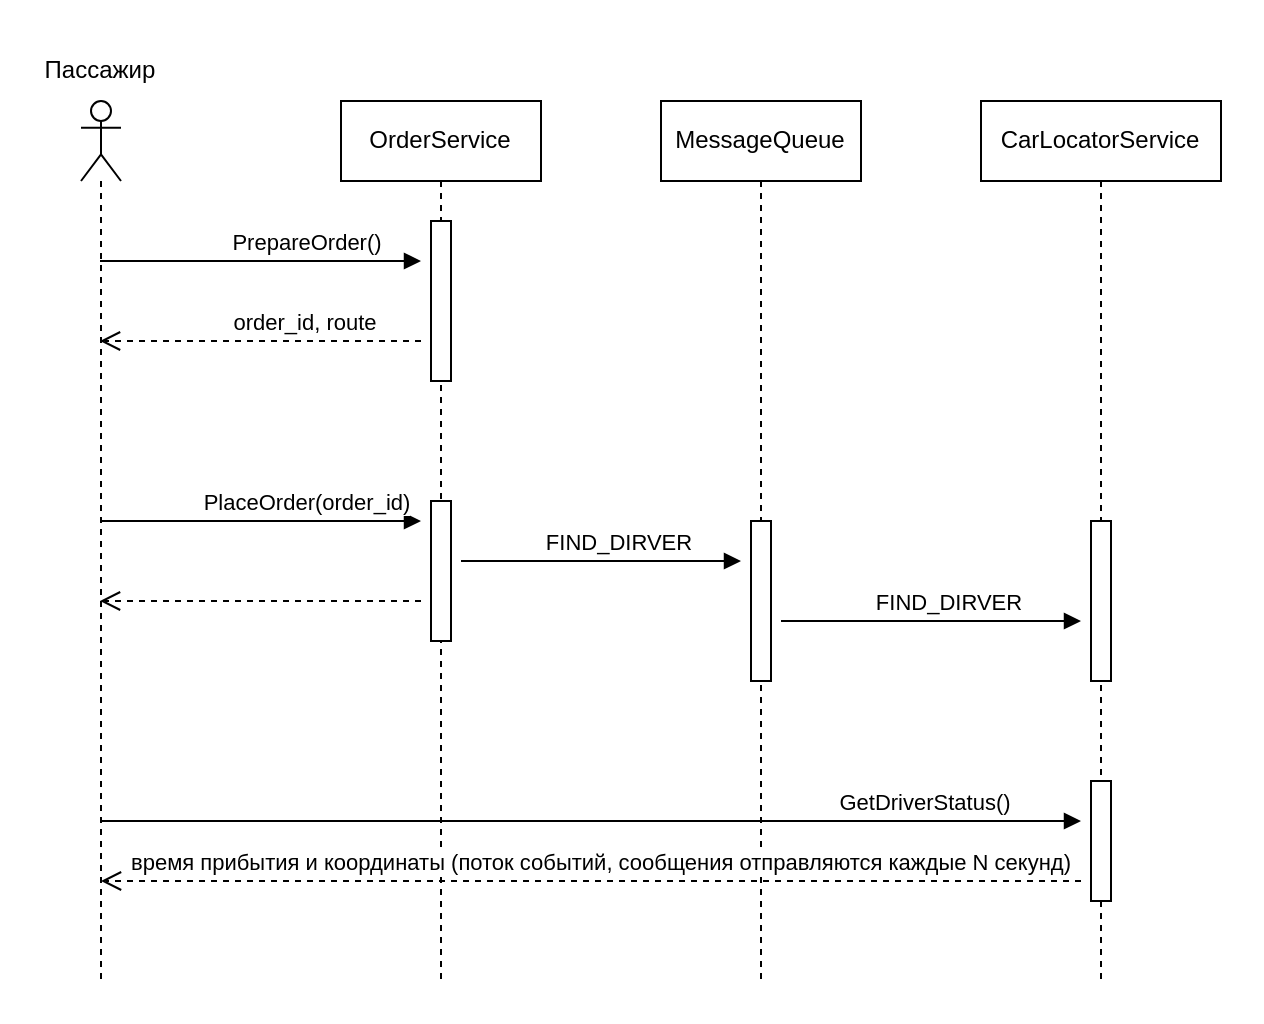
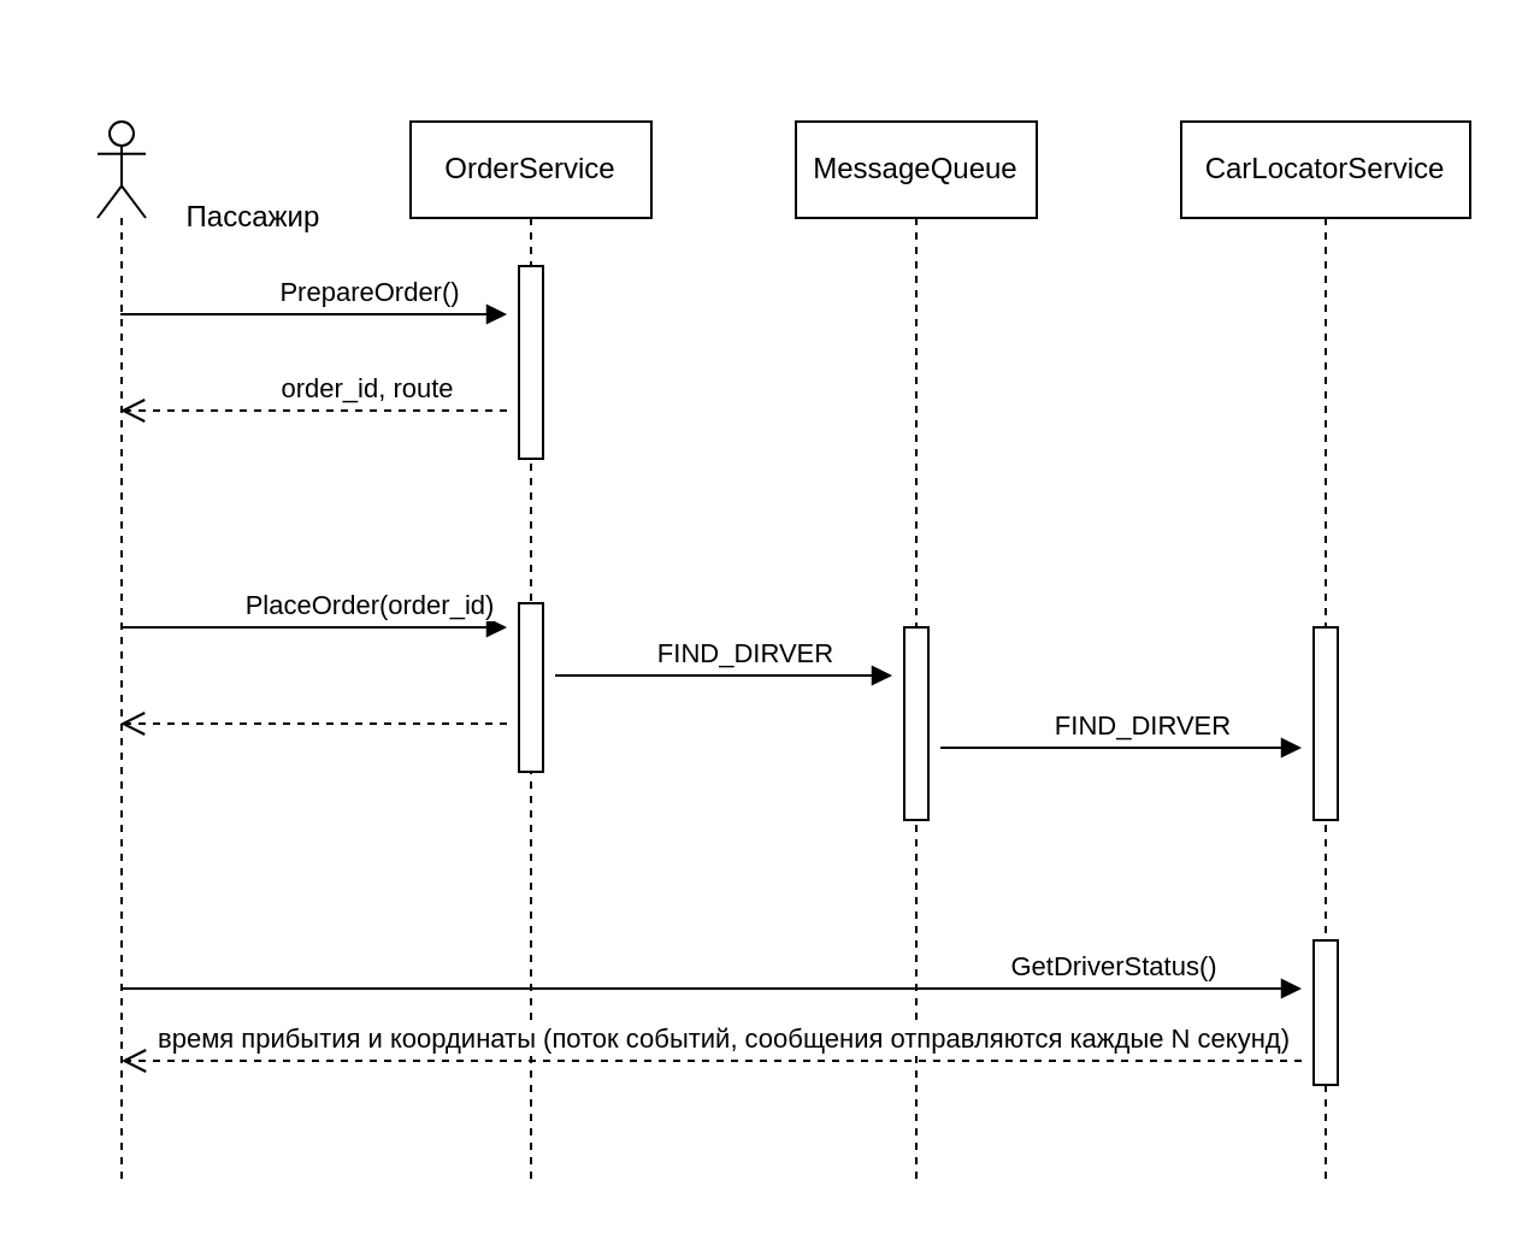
  <mxCell id="0" />
  <mxCell id="1" parent="0" />
  <mxCell id="2" value="" style="shape=umlLifeline;perimeter=lifelinePerimeter;whiteSpace=wrap;html=1;container=1;dropTarget=0;collapsible=0;recursiveResize=0;outlineConnect=0;portConstraint=eastwest;newEdgeStyle={&quot;curved&quot;:0,&quot;rounded&quot;:0};participant=umlActor;" parent="1" vertex="1"><mxGeometry x="40" y="50" width="20" height="440" as="geometry" /></mxCell>
- <mxCell id="3" value="Пассажир" style="text;html=1;strokeColor=none;fillColor=none;align=center;verticalAlign=middle;whiteSpace=wrap;rounded=0;" parent="1" vertex="1"><mxGeometry x="20" y="20" width="60" height="30" as="geometry" /></mxCell>
+ <mxCell id="3" value="Пассажир" style="text;html=1;strokeColor=none;fillColor=none;align=center;verticalAlign=middle;whiteSpace=wrap;rounded=0;" parent="1" vertex="1"><mxGeometry x="75" y="75" width="60" height="30" as="geometry" /></mxCell>
  <mxCell id="4" value="OrderService" style="shape=umlLifeline;perimeter=lifelinePerimeter;whiteSpace=wrap;html=1;container=1;dropTarget=0;collapsible=0;recursiveResize=0;outlineConnect=0;portConstraint=eastwest;newEdgeStyle={&quot;curved&quot;:0,&quot;rounded&quot;:0};" parent="1" vertex="1"><mxGeometry x="170" y="50" width="100" height="440" as="geometry" /></mxCell>
  <mxCell id="5" value="" style="html=1;points=[[0,0,0,0,5],[0,1,0,0,-5],[1,0,0,0,5],[1,1,0,0,-5]];perimeter=orthogonalPerimeter;outlineConnect=0;targetShapes=umlLifeline;portConstraint=eastwest;newEdgeStyle={&quot;curved&quot;:0,&quot;rounded&quot;:0};" parent="4" vertex="1"><mxGeometry x="45" y="60" width="10" height="80" as="geometry" /></mxCell>
  <mxCell id="6" value="" style="html=1;points=[[0,0,0,0,5],[0,1,0,0,-5],[1,0,0,0,5],[1,1,0,0,-5]];perimeter=orthogonalPerimeter;outlineConnect=0;targetShapes=umlLifeline;portConstraint=eastwest;newEdgeStyle={&quot;curved&quot;:0,&quot;rounded&quot;:0};" parent="4" vertex="1"><mxGeometry x="45" y="200" width="10" height="70" as="geometry" /></mxCell>
  <mxCell id="7" value="PrepareOrder()" style="html=1;verticalAlign=bottom;endArrow=block;curved=0;rounded=0;" parent="1" source="2" edge="1"><mxGeometry x="0.283" width="80" relative="1" as="geometry"><mxPoint x="-30" y="130" as="sourcePoint" /><mxPoint x="210" y="130" as="targetPoint" /><mxPoint as="offset" /></mxGeometry></mxCell>
  <mxCell id="8" value="order_id, route" style="html=1;verticalAlign=bottom;endArrow=open;dashed=1;endSize=8;curved=0;rounded=0;" parent="1" target="2" edge="1"><mxGeometry x="-0.283" relative="1" as="geometry"><mxPoint x="210" y="170" as="sourcePoint" /><mxPoint x="-30" y="170" as="targetPoint" /><mxPoint as="offset" /></mxGeometry></mxCell>
  <mxCell id="9" value="PlaceOrder(order_id)" style="html=1;verticalAlign=bottom;endArrow=block;curved=0;rounded=0;" parent="1" edge="1"><mxGeometry x="0.283" width="80" relative="1" as="geometry"><mxPoint x="50" y="260" as="sourcePoint" /><mxPoint x="210" y="260" as="targetPoint" /><mxPoint as="offset" /></mxGeometry></mxCell>
  <mxCell id="10" value="MessageQueue" style="shape=umlLifeline;perimeter=lifelinePerimeter;whiteSpace=wrap;html=1;container=1;dropTarget=0;collapsible=0;recursiveResize=0;outlineConnect=0;portConstraint=eastwest;newEdgeStyle={&quot;curved&quot;:0,&quot;rounded&quot;:0};" parent="1" vertex="1"><mxGeometry x="330" y="50" width="100" height="440" as="geometry" /></mxCell>
  <mxCell id="11" value="" style="html=1;points=[[0,0,0,0,5],[0,1,0,0,-5],[1,0,0,0,5],[1,1,0,0,-5]];perimeter=orthogonalPerimeter;outlineConnect=0;targetShapes=umlLifeline;portConstraint=eastwest;newEdgeStyle={&quot;curved&quot;:0,&quot;rounded&quot;:0};" parent="10" vertex="1"><mxGeometry x="45" y="210" width="10" height="80" as="geometry" /></mxCell>
  <mxCell id="12" value="" style="html=1;verticalAlign=bottom;endArrow=open;dashed=1;endSize=8;curved=0;rounded=0;" parent="1" target="2" edge="1"><mxGeometry x="-0.283" relative="1" as="geometry"><mxPoint x="210" y="300" as="sourcePoint" /><mxPoint x="-30" y="300" as="targetPoint" /><mxPoint as="offset" /></mxGeometry></mxCell>
  <mxCell id="13" value="FIND_DIRVER" style="html=1;verticalAlign=bottom;endArrow=block;curved=0;rounded=0;" parent="1" edge="1"><mxGeometry x="0.125" width="80" relative="1" as="geometry"><mxPoint x="230" y="280" as="sourcePoint" /><mxPoint x="370" y="280" as="targetPoint" /><mxPoint as="offset" /></mxGeometry></mxCell>
  <mxCell id="14" value="CarLocatorService" style="shape=umlLifeline;perimeter=lifelinePerimeter;whiteSpace=wrap;html=1;container=1;dropTarget=0;collapsible=0;recursiveResize=0;outlineConnect=0;portConstraint=eastwest;newEdgeStyle={&quot;curved&quot;:0,&quot;rounded&quot;:0};" parent="1" vertex="1"><mxGeometry x="490" y="50" width="120" height="440" as="geometry" /></mxCell>
  <mxCell id="15" value="" style="html=1;points=[[0,0,0,0,5],[0,1,0,0,-5],[1,0,0,0,5],[1,1,0,0,-5]];perimeter=orthogonalPerimeter;outlineConnect=0;targetShapes=umlLifeline;portConstraint=eastwest;newEdgeStyle={&quot;curved&quot;:0,&quot;rounded&quot;:0};" parent="14" vertex="1"><mxGeometry x="55" y="210" width="10" height="80" as="geometry" /></mxCell>
  <mxCell id="16" value="" style="html=1;points=[[0,0,0,0,5],[0,1,0,0,-5],[1,0,0,0,5],[1,1,0,0,-5]];perimeter=orthogonalPerimeter;outlineConnect=0;targetShapes=umlLifeline;portConstraint=eastwest;newEdgeStyle={&quot;curved&quot;:0,&quot;rounded&quot;:0};" parent="14" vertex="1"><mxGeometry x="55" y="340" width="10" height="60" as="geometry" /></mxCell>
  <mxCell id="17" value="FIND_DIRVER" style="html=1;verticalAlign=bottom;endArrow=block;curved=0;rounded=0;" parent="1" edge="1"><mxGeometry x="0.125" width="80" relative="1" as="geometry"><mxPoint x="390" y="310" as="sourcePoint" /><mxPoint x="540" y="310" as="targetPoint" /><mxPoint as="offset" /></mxGeometry></mxCell>
  <mxCell id="18" value="GetDriverStatus()" style="html=1;verticalAlign=bottom;endArrow=block;curved=0;rounded=0;" parent="1" edge="1"><mxGeometry x="0.682" width="80" relative="1" as="geometry"><mxPoint x="50" y="410" as="sourcePoint" /><mxPoint x="540" y="410" as="targetPoint" /><mxPoint as="offset" /></mxGeometry></mxCell>
  <mxCell id="19" value="время прибытия и координаты (поток событий, сообщения отправляются каждые N секунд)" style="html=1;verticalAlign=bottom;endArrow=open;dashed=1;endSize=8;curved=0;rounded=0;" parent="1" edge="1"><mxGeometry x="-0.02" relative="1" as="geometry"><mxPoint x="540" y="440" as="sourcePoint" /><mxPoint x="50" y="440" as="targetPoint" /><Array as="points"><mxPoint x="460" y="440" /></Array><mxPoint as="offset" /></mxGeometry></mxCell>
